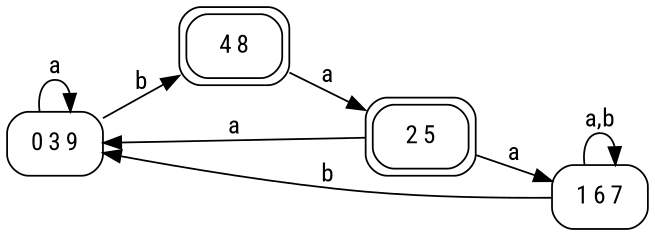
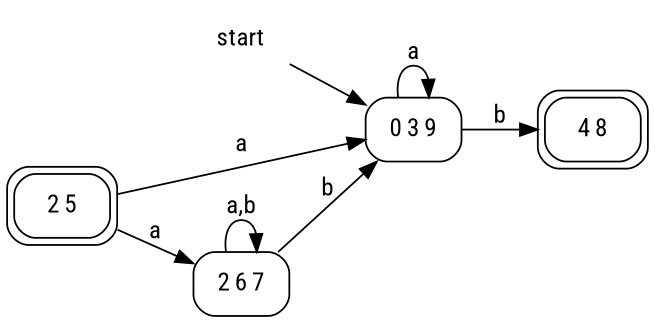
  digraph {
    fontname="Roboto Condensed"
    rankdir=LR
    node [fontname="Roboto Condensed" shape=box style=rounded]
    edge [fontname="Roboto Condensed"]
+   start [shape=none]
    n2 [label="0 3 9"]
    n3 [label="4 8" peripheries=2]
    n4 [label="2 5" peripheries=2]
-   n5 [label="1 6 7"]
+   n5 [label="2 6 7"]
+   start -> n2
    n2 -> n2 [label=a]
    n2 -> n3 [label=b]
-   n3 -> n4 [label=a]
    n4 -> n2 [label=a]
    n4 -> n5 [label=a]
    n5 -> n2 [label=b]
    n5 -> n5 [label="a,b"]
  }
